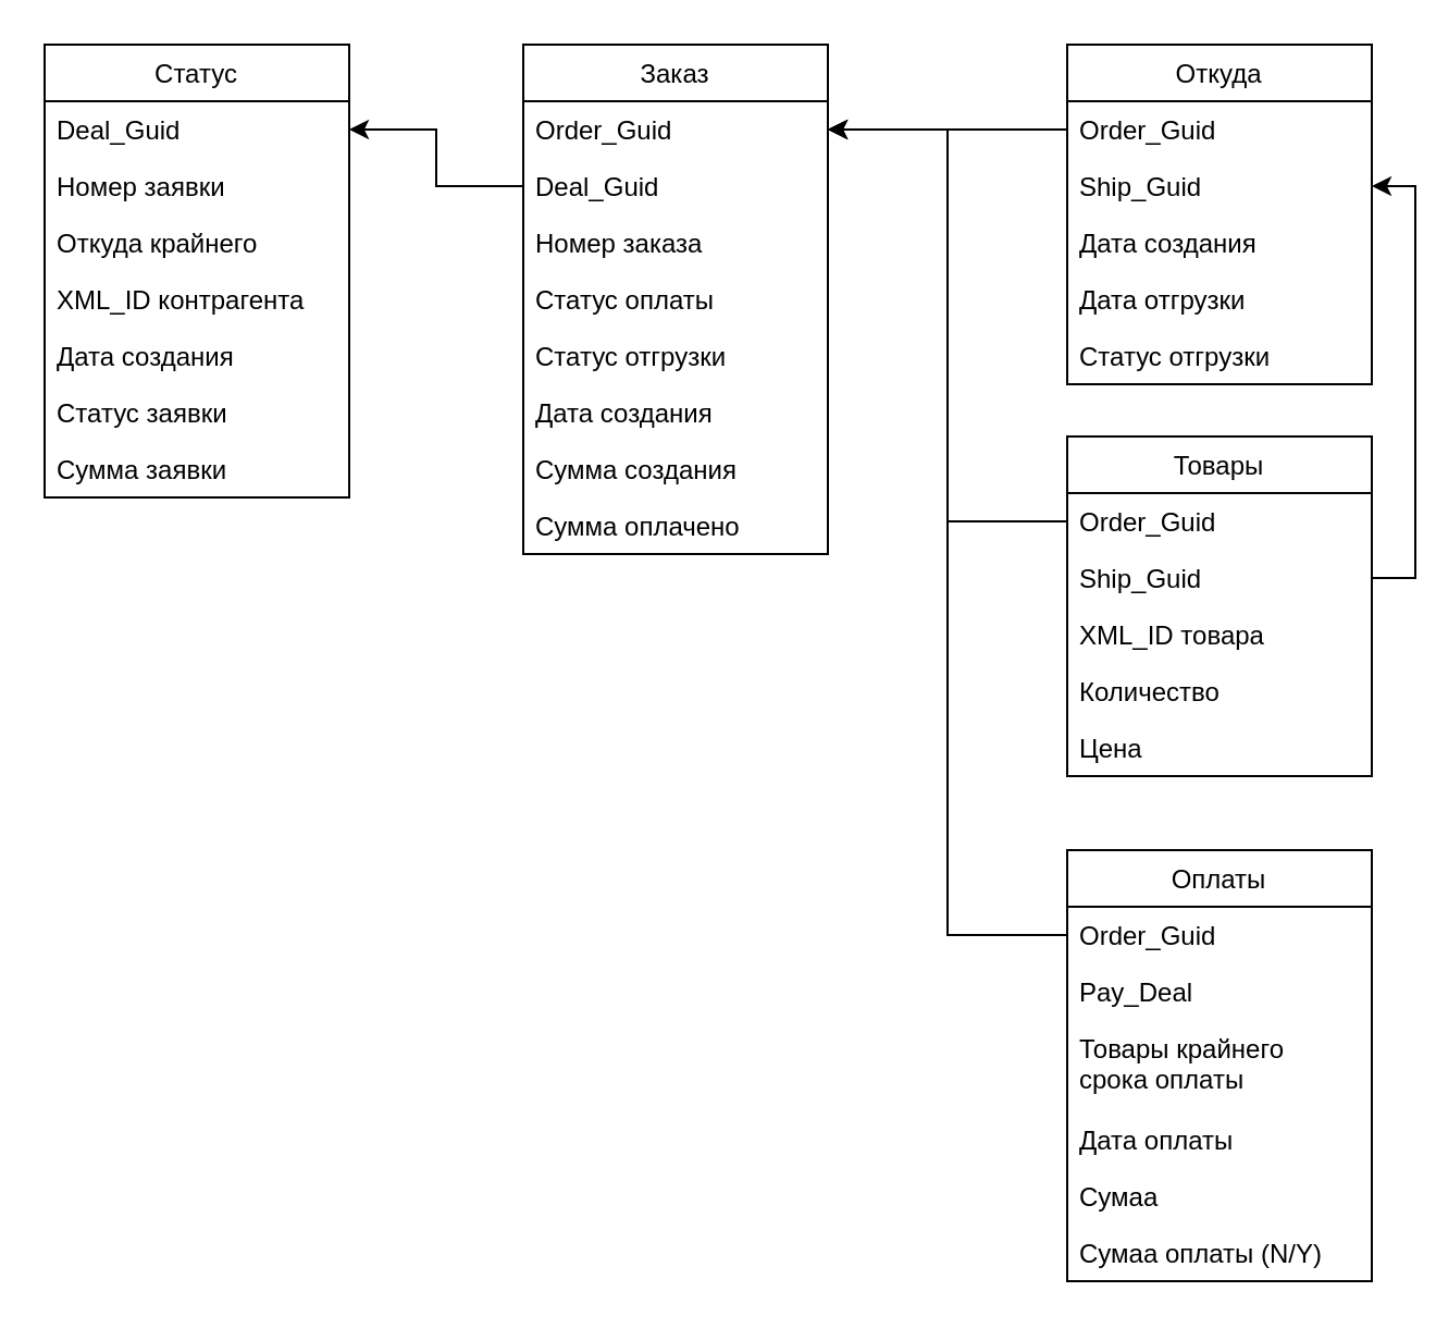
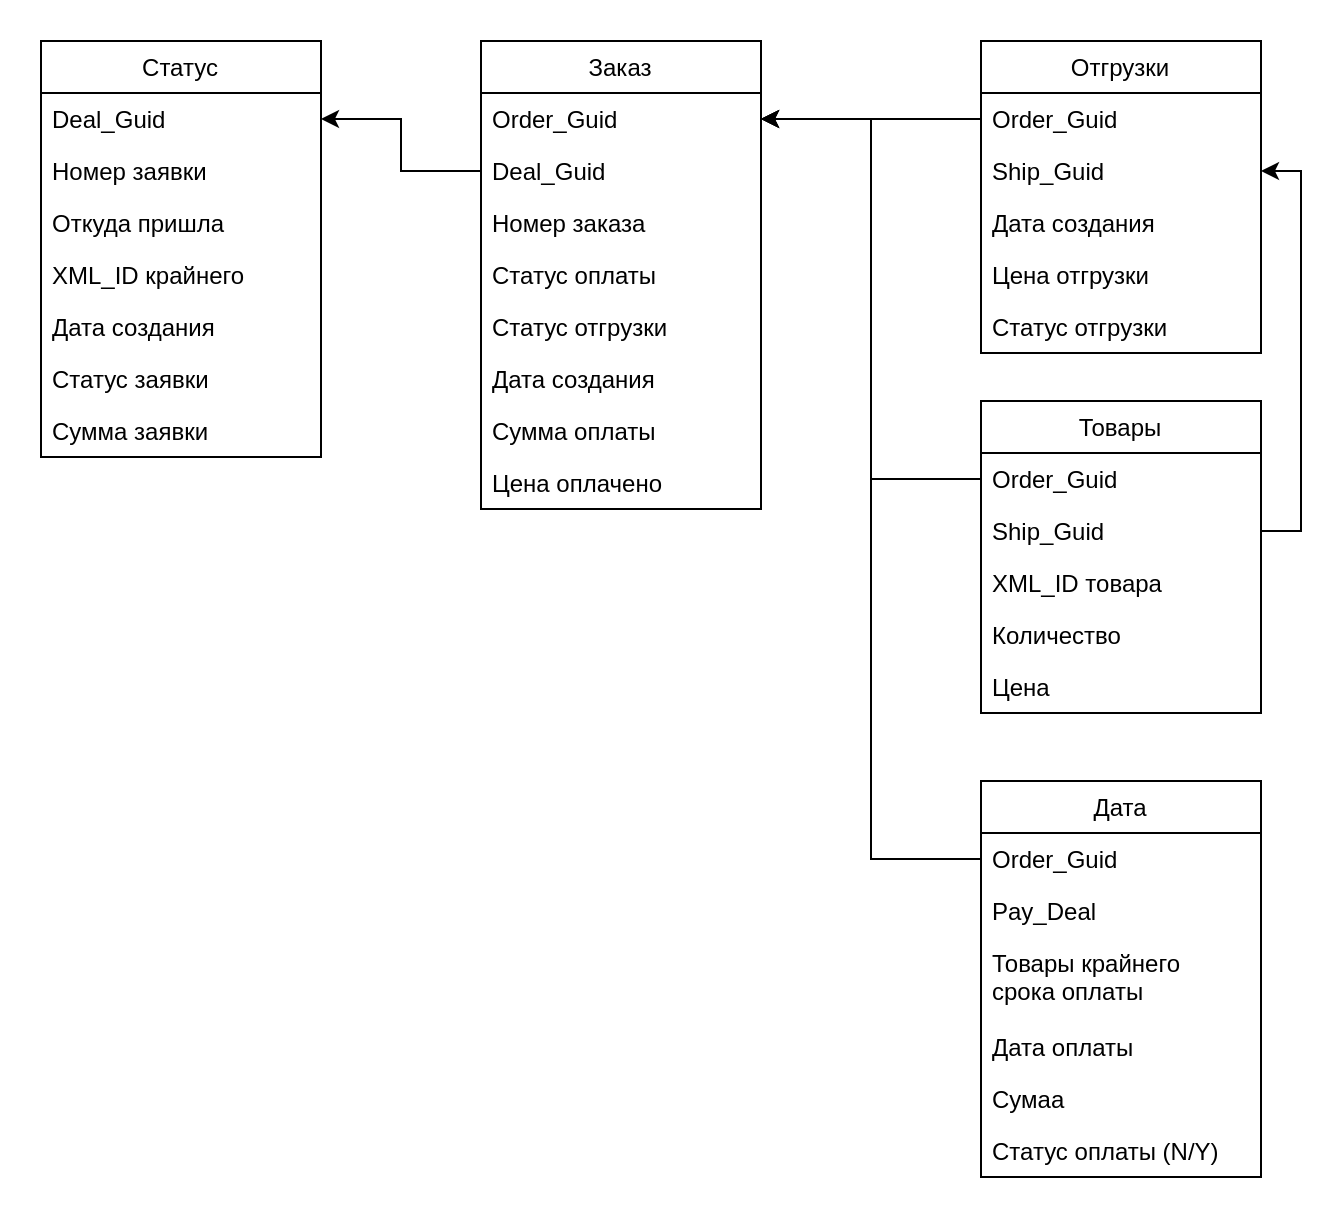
  <mxCell id="0" />
  <mxCell id="1" parent="0" />
  <mxCell id="2" value="Статус" style="swimlane;fontStyle=0;childLayout=stackLayout;horizontal=1;startSize=26;fillColor=none;horizontalStack=0;resizeParent=1;resizeParentMax=0;resizeLast=0;collapsible=1;marginBottom=0;" vertex="1" parent="1"><mxGeometry x="20" y="20" width="140" height="208" as="geometry" /></mxCell>
  <mxCell id="3" value="Deal_Guid" style="text;strokeColor=none;fillColor=none;align=left;verticalAlign=top;spacingLeft=4;spacingRight=4;overflow=hidden;rotatable=0;points=[[0,0.5],[1,0.5]];portConstraint=eastwest;" vertex="1" parent="2"><mxGeometry y="26" width="140" height="26" as="geometry" /></mxCell>
  <mxCell id="4" value="Номер заявки" style="text;strokeColor=none;fillColor=none;align=left;verticalAlign=top;spacingLeft=4;spacingRight=4;overflow=hidden;rotatable=0;points=[[0,0.5],[1,0.5]];portConstraint=eastwest;" vertex="1" parent="2"><mxGeometry y="52" width="140" height="26" as="geometry" /></mxCell>
- <mxCell id="5" value="Откуда крайнего" style="text;strokeColor=none;fillColor=none;align=left;verticalAlign=top;spacingLeft=4;spacingRight=4;overflow=hidden;rotatable=0;points=[[0,0.5],[1,0.5]];portConstraint=eastwest;" vertex="1" parent="2"><mxGeometry y="78" width="140" height="26" as="geometry" /></mxCell>
- <mxCell id="6" value="XML_ID контрагента" style="text;strokeColor=none;fillColor=none;align=left;verticalAlign=top;spacingLeft=4;spacingRight=4;overflow=hidden;rotatable=0;points=[[0,0.5],[1,0.5]];portConstraint=eastwest;" vertex="1" parent="2"><mxGeometry y="104" width="140" height="26" as="geometry" /></mxCell>
+ <mxCell id="5" value="Откуда пришла" style="text;strokeColor=none;fillColor=none;align=left;verticalAlign=top;spacingLeft=4;spacingRight=4;overflow=hidden;rotatable=0;points=[[0,0.5],[1,0.5]];portConstraint=eastwest;" vertex="1" parent="2"><mxGeometry y="78" width="140" height="26" as="geometry" /></mxCell>
+ <mxCell id="6" value="XML_ID крайнего" style="text;strokeColor=none;fillColor=none;align=left;verticalAlign=top;spacingLeft=4;spacingRight=4;overflow=hidden;rotatable=0;points=[[0,0.5],[1,0.5]];portConstraint=eastwest;" vertex="1" parent="2"><mxGeometry y="104" width="140" height="26" as="geometry" /></mxCell>
  <mxCell id="7" value="Дата создания" style="text;strokeColor=none;fillColor=none;align=left;verticalAlign=top;spacingLeft=4;spacingRight=4;overflow=hidden;rotatable=0;points=[[0,0.5],[1,0.5]];portConstraint=eastwest;" vertex="1" parent="2"><mxGeometry y="130" width="140" height="26" as="geometry" /></mxCell>
  <mxCell id="8" value="Статус заявки" style="text;strokeColor=none;fillColor=none;align=left;verticalAlign=top;spacingLeft=4;spacingRight=4;overflow=hidden;rotatable=0;points=[[0,0.5],[1,0.5]];portConstraint=eastwest;" vertex="1" parent="2"><mxGeometry y="156" width="140" height="26" as="geometry" /></mxCell>
  <mxCell id="9" value="Сумма заявки" style="text;strokeColor=none;fillColor=none;align=left;verticalAlign=top;spacingLeft=4;spacingRight=4;overflow=hidden;rotatable=0;points=[[0,0.5],[1,0.5]];portConstraint=eastwest;" vertex="1" parent="2"><mxGeometry y="182" width="140" height="26" as="geometry" /></mxCell>
  <mxCell id="10" value="Заказ" style="swimlane;fontStyle=0;childLayout=stackLayout;horizontal=1;startSize=26;fillColor=none;horizontalStack=0;resizeParent=1;resizeParentMax=0;resizeLast=0;collapsible=1;marginBottom=0;" vertex="1" parent="1"><mxGeometry x="240" y="20" width="140" height="234" as="geometry" /></mxCell>
  <mxCell id="11" value="Order_Guid" style="text;strokeColor=none;fillColor=none;align=left;verticalAlign=top;spacingLeft=4;spacingRight=4;overflow=hidden;rotatable=0;points=[[0,0.5],[1,0.5]];portConstraint=eastwest;" vertex="1" parent="10"><mxGeometry y="26" width="140" height="26" as="geometry" /></mxCell>
  <mxCell id="12" value="Deal_Guid" style="text;strokeColor=none;fillColor=none;align=left;verticalAlign=top;spacingLeft=4;spacingRight=4;overflow=hidden;rotatable=0;points=[[0,0.5],[1,0.5]];portConstraint=eastwest;" vertex="1" parent="10"><mxGeometry y="52" width="140" height="26" as="geometry" /></mxCell>
  <mxCell id="13" value="Номер заказа" style="text;strokeColor=none;fillColor=none;align=left;verticalAlign=top;spacingLeft=4;spacingRight=4;overflow=hidden;rotatable=0;points=[[0,0.5],[1,0.5]];portConstraint=eastwest;" vertex="1" parent="10"><mxGeometry y="78" width="140" height="26" as="geometry" /></mxCell>
  <mxCell id="14" value="Статус оплаты" style="text;strokeColor=none;fillColor=none;align=left;verticalAlign=top;spacingLeft=4;spacingRight=4;overflow=hidden;rotatable=0;points=[[0,0.5],[1,0.5]];portConstraint=eastwest;" vertex="1" parent="10"><mxGeometry y="104" width="140" height="26" as="geometry" /></mxCell>
  <mxCell id="15" value="Статус отгрузки" style="text;strokeColor=none;fillColor=none;align=left;verticalAlign=top;spacingLeft=4;spacingRight=4;overflow=hidden;rotatable=0;points=[[0,0.5],[1,0.5]];portConstraint=eastwest;" vertex="1" parent="10"><mxGeometry y="130" width="140" height="26" as="geometry" /></mxCell>
  <mxCell id="16" value="Дата создания" style="text;strokeColor=none;fillColor=none;align=left;verticalAlign=top;spacingLeft=4;spacingRight=4;overflow=hidden;rotatable=0;points=[[0,0.5],[1,0.5]];portConstraint=eastwest;" vertex="1" parent="10"><mxGeometry y="156" width="140" height="26" as="geometry" /></mxCell>
- <mxCell id="17" value="Сумма создания" style="text;strokeColor=none;fillColor=none;align=left;verticalAlign=top;spacingLeft=4;spacingRight=4;overflow=hidden;rotatable=0;points=[[0,0.5],[1,0.5]];portConstraint=eastwest;" vertex="1" parent="10"><mxGeometry y="182" width="140" height="26" as="geometry" /></mxCell>
- <mxCell id="18" value="Сумма оплачено" style="text;strokeColor=none;fillColor=none;align=left;verticalAlign=top;spacingLeft=4;spacingRight=4;overflow=hidden;rotatable=0;points=[[0,0.5],[1,0.5]];portConstraint=eastwest;" vertex="1" parent="10"><mxGeometry y="208" width="140" height="26" as="geometry" /></mxCell>
- <mxCell id="19" value="Откуда" style="swimlane;fontStyle=0;childLayout=stackLayout;horizontal=1;startSize=26;fillColor=none;horizontalStack=0;resizeParent=1;resizeParentMax=0;resizeLast=0;collapsible=1;marginBottom=0;" vertex="1" parent="1"><mxGeometry x="490" y="20" width="140" height="156" as="geometry" /></mxCell>
+ <mxCell id="17" value="Сумма оплаты" style="text;strokeColor=none;fillColor=none;align=left;verticalAlign=top;spacingLeft=4;spacingRight=4;overflow=hidden;rotatable=0;points=[[0,0.5],[1,0.5]];portConstraint=eastwest;" vertex="1" parent="10"><mxGeometry y="182" width="140" height="26" as="geometry" /></mxCell>
+ <mxCell id="18" value="Цена оплачено" style="text;strokeColor=none;fillColor=none;align=left;verticalAlign=top;spacingLeft=4;spacingRight=4;overflow=hidden;rotatable=0;points=[[0,0.5],[1,0.5]];portConstraint=eastwest;" vertex="1" parent="10"><mxGeometry y="208" width="140" height="26" as="geometry" /></mxCell>
+ <mxCell id="19" value="Отгрузки" style="swimlane;fontStyle=0;childLayout=stackLayout;horizontal=1;startSize=26;fillColor=none;horizontalStack=0;resizeParent=1;resizeParentMax=0;resizeLast=0;collapsible=1;marginBottom=0;" vertex="1" parent="1"><mxGeometry x="490" y="20" width="140" height="156" as="geometry" /></mxCell>
  <mxCell id="20" value="Order_Guid" style="text;strokeColor=none;fillColor=none;align=left;verticalAlign=top;spacingLeft=4;spacingRight=4;overflow=hidden;rotatable=0;points=[[0,0.5],[1,0.5]];portConstraint=eastwest;" vertex="1" parent="19"><mxGeometry y="26" width="140" height="26" as="geometry" /></mxCell>
  <mxCell id="21" value="Ship_Guid" style="text;strokeColor=none;fillColor=none;align=left;verticalAlign=top;spacingLeft=4;spacingRight=4;overflow=hidden;rotatable=0;points=[[0,0.5],[1,0.5]];portConstraint=eastwest;" vertex="1" parent="19"><mxGeometry y="52" width="140" height="26" as="geometry" /></mxCell>
  <mxCell id="22" value="Дата создания" style="text;strokeColor=none;fillColor=none;align=left;verticalAlign=top;spacingLeft=4;spacingRight=4;overflow=hidden;rotatable=0;points=[[0,0.5],[1,0.5]];portConstraint=eastwest;" vertex="1" parent="19"><mxGeometry y="78" width="140" height="26" as="geometry" /></mxCell>
- <mxCell id="23" value="Дата отгрузки" style="text;strokeColor=none;fillColor=none;align=left;verticalAlign=top;spacingLeft=4;spacingRight=4;overflow=hidden;rotatable=0;points=[[0,0.5],[1,0.5]];portConstraint=eastwest;" vertex="1" parent="19"><mxGeometry y="104" width="140" height="26" as="geometry" /></mxCell>
+ <mxCell id="23" value="Цена отгрузки" style="text;strokeColor=none;fillColor=none;align=left;verticalAlign=top;spacingLeft=4;spacingRight=4;overflow=hidden;rotatable=0;points=[[0,0.5],[1,0.5]];portConstraint=eastwest;" vertex="1" parent="19"><mxGeometry y="104" width="140" height="26" as="geometry" /></mxCell>
  <mxCell id="24" value="Статус отгрузки" style="text;strokeColor=none;fillColor=none;align=left;verticalAlign=top;spacingLeft=4;spacingRight=4;overflow=hidden;rotatable=0;points=[[0,0.5],[1,0.5]];portConstraint=eastwest;" vertex="1" parent="19"><mxGeometry y="130" width="140" height="26" as="geometry" /></mxCell>
  <mxCell id="25" value="Товары" style="swimlane;fontStyle=0;childLayout=stackLayout;horizontal=1;startSize=26;fillColor=none;horizontalStack=0;resizeParent=1;resizeParentMax=0;resizeLast=0;collapsible=1;marginBottom=0;" vertex="1" parent="1"><mxGeometry x="490" y="200" width="140" height="156" as="geometry" /></mxCell>
  <mxCell id="26" value="Order_Guid" style="text;strokeColor=none;fillColor=none;align=left;verticalAlign=top;spacingLeft=4;spacingRight=4;overflow=hidden;rotatable=0;points=[[0,0.5],[1,0.5]];portConstraint=eastwest;" vertex="1" parent="25"><mxGeometry y="26" width="140" height="26" as="geometry" /></mxCell>
  <mxCell id="27" value="Ship_Guid" style="text;strokeColor=none;fillColor=none;align=left;verticalAlign=top;spacingLeft=4;spacingRight=4;overflow=hidden;rotatable=0;points=[[0,0.5],[1,0.5]];portConstraint=eastwest;" vertex="1" parent="25"><mxGeometry y="52" width="140" height="26" as="geometry" /></mxCell>
  <mxCell id="28" value="XML_ID товара" style="text;strokeColor=none;fillColor=none;align=left;verticalAlign=top;spacingLeft=4;spacingRight=4;overflow=hidden;rotatable=0;points=[[0,0.5],[1,0.5]];portConstraint=eastwest;" vertex="1" parent="25"><mxGeometry y="78" width="140" height="26" as="geometry" /></mxCell>
  <mxCell id="29" value="Количество" style="text;strokeColor=none;fillColor=none;align=left;verticalAlign=top;spacingLeft=4;spacingRight=4;overflow=hidden;rotatable=0;points=[[0,0.5],[1,0.5]];portConstraint=eastwest;" vertex="1" parent="25"><mxGeometry y="104" width="140" height="26" as="geometry" /></mxCell>
  <mxCell id="30" value="Цена" style="text;strokeColor=none;fillColor=none;align=left;verticalAlign=top;spacingLeft=4;spacingRight=4;overflow=hidden;rotatable=0;points=[[0,0.5],[1,0.5]];portConstraint=eastwest;" vertex="1" parent="25"><mxGeometry y="130" width="140" height="26" as="geometry" /></mxCell>
- <mxCell id="31" value="Оплаты" style="swimlane;fontStyle=0;childLayout=stackLayout;horizontal=1;startSize=26;fillColor=none;horizontalStack=0;resizeParent=1;resizeParentMax=0;resizeLast=0;collapsible=1;marginBottom=0;" vertex="1" parent="1"><mxGeometry x="490" y="390" width="140" height="198" as="geometry" /></mxCell>
+ <mxCell id="31" value="Дата" style="swimlane;fontStyle=0;childLayout=stackLayout;horizontal=1;startSize=26;fillColor=none;horizontalStack=0;resizeParent=1;resizeParentMax=0;resizeLast=0;collapsible=1;marginBottom=0;" vertex="1" parent="1"><mxGeometry x="490" y="390" width="140" height="198" as="geometry" /></mxCell>
  <mxCell id="32" value="Order_Guid" style="text;strokeColor=none;fillColor=none;align=left;verticalAlign=top;spacingLeft=4;spacingRight=4;overflow=hidden;rotatable=0;points=[[0,0.5],[1,0.5]];portConstraint=eastwest;" vertex="1" parent="31"><mxGeometry y="26" width="140" height="26" as="geometry" /></mxCell>
  <mxCell id="33" value="Pay_Deal" style="text;strokeColor=none;fillColor=none;align=left;verticalAlign=top;spacingLeft=4;spacingRight=4;overflow=hidden;rotatable=0;points=[[0,0.5],[1,0.5]];portConstraint=eastwest;" vertex="1" parent="31"><mxGeometry y="52" width="140" height="26" as="geometry" /></mxCell>
  <mxCell id="34" value="Товары крайнего&#10;срока оплаты" style="text;strokeColor=none;fillColor=none;align=left;verticalAlign=top;spacingLeft=4;spacingRight=4;overflow=hidden;rotatable=0;points=[[0,0.5],[1,0.5]];portConstraint=eastwest;" vertex="1" parent="31"><mxGeometry y="78" width="140" height="42" as="geometry" /></mxCell>
  <mxCell id="35" value="Дата оплаты" style="text;strokeColor=none;fillColor=none;align=left;verticalAlign=top;spacingLeft=4;spacingRight=4;overflow=hidden;rotatable=0;points=[[0,0.5],[1,0.5]];portConstraint=eastwest;" vertex="1" parent="31"><mxGeometry y="120" width="140" height="26" as="geometry" /></mxCell>
  <mxCell id="36" value="Сумаа" style="text;strokeColor=none;fillColor=none;align=left;verticalAlign=top;spacingLeft=4;spacingRight=4;overflow=hidden;rotatable=0;points=[[0,0.5],[1,0.5]];portConstraint=eastwest;" vertex="1" parent="31"><mxGeometry y="146" width="140" height="26" as="geometry" /></mxCell>
- <mxCell id="37" value="Сумаа оплаты (N/Y)" style="text;strokeColor=none;fillColor=none;align=left;verticalAlign=top;spacingLeft=4;spacingRight=4;overflow=hidden;rotatable=0;points=[[0,0.5],[1,0.5]];portConstraint=eastwest;" vertex="1" parent="31"><mxGeometry y="172" width="140" height="26" as="geometry" /></mxCell>
+ <mxCell id="37" value="Статус оплаты (N/Y)" style="text;strokeColor=none;fillColor=none;align=left;verticalAlign=top;spacingLeft=4;spacingRight=4;overflow=hidden;rotatable=0;points=[[0,0.5],[1,0.5]];portConstraint=eastwest;" vertex="1" parent="31"><mxGeometry y="172" width="140" height="26" as="geometry" /></mxCell>
  <mxCell id="38" style="edgeStyle=orthogonalEdgeStyle;rounded=0;orthogonalLoop=1;jettySize=auto;html=1;exitX=0;exitY=0.5;exitDx=0;exitDy=0;entryX=1;entryY=0.5;entryDx=0;entryDy=0;" edge="1" parent="1" source="12" target="3"><mxGeometry relative="1" as="geometry" /></mxCell>
  <mxCell id="39" style="edgeStyle=orthogonalEdgeStyle;rounded=0;orthogonalLoop=1;jettySize=auto;html=1;exitX=0;exitY=0.5;exitDx=0;exitDy=0;entryX=1;entryY=0.5;entryDx=0;entryDy=0;" edge="1" parent="1" source="20" target="11"><mxGeometry relative="1" as="geometry" /></mxCell>
  <mxCell id="40" style="edgeStyle=orthogonalEdgeStyle;rounded=0;orthogonalLoop=1;jettySize=auto;html=1;exitX=1;exitY=0.5;exitDx=0;exitDy=0;entryX=1;entryY=0.5;entryDx=0;entryDy=0;" edge="1" parent="1" source="27" target="21"><mxGeometry relative="1" as="geometry" /></mxCell>
  <mxCell id="41" style="edgeStyle=orthogonalEdgeStyle;rounded=0;orthogonalLoop=1;jettySize=auto;html=1;exitX=0;exitY=0.5;exitDx=0;exitDy=0;entryX=1;entryY=0.5;entryDx=0;entryDy=0;" edge="1" parent="1" source="26" target="11"><mxGeometry relative="1" as="geometry" /></mxCell>
  <mxCell id="42" style="edgeStyle=orthogonalEdgeStyle;rounded=0;orthogonalLoop=1;jettySize=auto;html=1;exitX=0;exitY=0.5;exitDx=0;exitDy=0;entryX=1;entryY=0.5;entryDx=0;entryDy=0;" edge="1" parent="1" source="32" target="11"><mxGeometry relative="1" as="geometry" /></mxCell>
